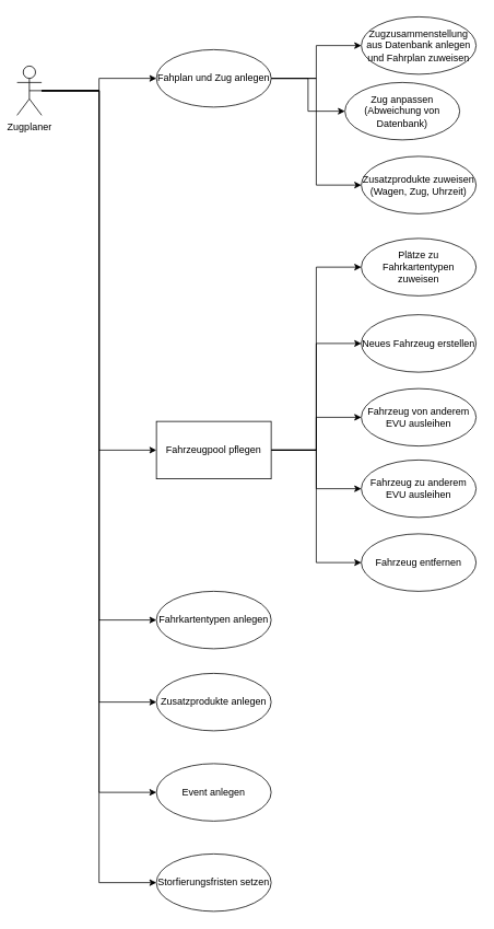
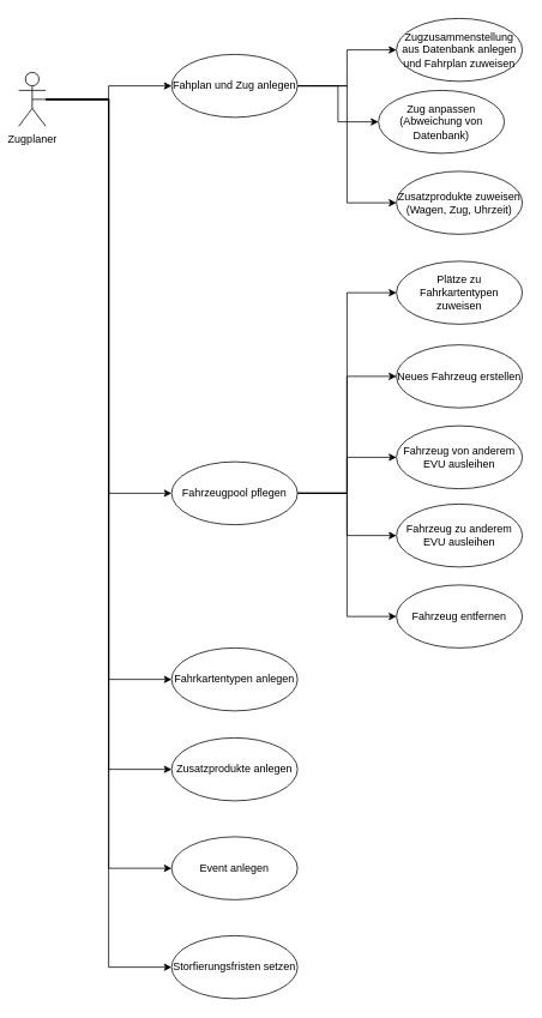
  <mxCell id="0" />
  <mxCell id="1" parent="0" />
  <mxCell id="2" style="edgeStyle=orthogonalEdgeStyle;rounded=0;orthogonalLoop=1;jettySize=auto;html=1;exitX=0.5;exitY=0.5;exitDx=0;exitDy=0;exitPerimeter=0;entryX=0;entryY=0.5;entryDx=0;entryDy=0;" edge="1" parent="1" source="7" target="11"><mxGeometry relative="1" as="geometry" /></mxCell>
  <mxCell id="3" style="edgeStyle=orthogonalEdgeStyle;rounded=0;orthogonalLoop=1;jettySize=auto;html=1;entryX=0;entryY=0.5;entryDx=0;entryDy=0;" edge="1" parent="1" source="7" target="17"><mxGeometry relative="1" as="geometry" /></mxCell>
  <mxCell id="4" style="edgeStyle=orthogonalEdgeStyle;rounded=0;orthogonalLoop=1;jettySize=auto;html=1;entryX=0;entryY=0.5;entryDx=0;entryDy=0;" edge="1" parent="1" source="7" target="20"><mxGeometry relative="1" as="geometry" /></mxCell>
  <mxCell id="5" style="edgeStyle=orthogonalEdgeStyle;rounded=0;orthogonalLoop=1;jettySize=auto;html=1;entryX=0;entryY=0.5;entryDx=0;entryDy=0;" edge="1" parent="1" source="7" target="29"><mxGeometry relative="1" as="geometry" /></mxCell>
  <mxCell id="6" style="edgeStyle=orthogonalEdgeStyle;rounded=0;orthogonalLoop=1;jettySize=auto;html=1;entryX=0;entryY=0.5;entryDx=0;entryDy=0;" edge="1" parent="1" source="7" target="30"><mxGeometry relative="1" as="geometry" /></mxCell>
  <mxCell id="7" value="Zugplaner" style="shape=umlActor;verticalLabelPosition=bottom;verticalAlign=top;html=1;outlineConnect=0;" vertex="1" parent="1"><mxGeometry x="20" y="80" width="30" height="60" as="geometry" /></mxCell>
  <mxCell id="8" style="edgeStyle=orthogonalEdgeStyle;rounded=0;orthogonalLoop=1;jettySize=auto;html=1;entryX=0;entryY=0.5;entryDx=0;entryDy=0;" edge="1" parent="1" source="11" target="18"><mxGeometry relative="1" as="geometry" /></mxCell>
  <mxCell id="9" style="edgeStyle=orthogonalEdgeStyle;rounded=0;orthogonalLoop=1;jettySize=auto;html=1;entryX=0;entryY=0.5;entryDx=0;entryDy=0;" edge="1" parent="1" source="11" target="19"><mxGeometry relative="1" as="geometry" /></mxCell>
  <mxCell id="10" style="edgeStyle=orthogonalEdgeStyle;rounded=0;orthogonalLoop=1;jettySize=auto;html=1;entryX=0;entryY=0.5;entryDx=0;entryDy=0;" edge="1" parent="1" source="11" target="27"><mxGeometry relative="1" as="geometry" /></mxCell>
  <mxCell id="11" value="&lt;div&gt;Fahplan und Zug anlegen&lt;/div&gt;" style="ellipse;whiteSpace=wrap;html=1;" vertex="1" parent="1"><mxGeometry x="190" y="60" width="140" height="70" as="geometry" /></mxCell>
  <mxCell id="12" style="edgeStyle=orthogonalEdgeStyle;rounded=0;orthogonalLoop=1;jettySize=auto;html=1;entryX=0;entryY=0.5;entryDx=0;entryDy=0;" edge="1" parent="1" source="17" target="21"><mxGeometry relative="1" as="geometry" /></mxCell>
  <mxCell id="13" style="edgeStyle=orthogonalEdgeStyle;rounded=0;orthogonalLoop=1;jettySize=auto;html=1;entryX=0;entryY=0.5;entryDx=0;entryDy=0;" edge="1" parent="1" source="17" target="23"><mxGeometry relative="1" as="geometry" /></mxCell>
  <mxCell id="14" style="edgeStyle=orthogonalEdgeStyle;rounded=0;orthogonalLoop=1;jettySize=auto;html=1;entryX=0;entryY=0.5;entryDx=0;entryDy=0;" edge="1" parent="1" source="17" target="24"><mxGeometry relative="1" as="geometry" /></mxCell>
  <mxCell id="15" style="edgeStyle=orthogonalEdgeStyle;rounded=0;orthogonalLoop=1;jettySize=auto;html=1;" edge="1" parent="1" source="17" target="26"><mxGeometry relative="1" as="geometry" /></mxCell>
  <mxCell id="16" style="edgeStyle=orthogonalEdgeStyle;rounded=0;orthogonalLoop=1;jettySize=auto;html=1;entryX=0;entryY=0.5;entryDx=0;entryDy=0;" edge="1" parent="1" source="17" target="25"><mxGeometry relative="1" as="geometry" /></mxCell>
- <mxCell id="17" value="Fahrzeugpool pflegen" style="whiteSpace=wrap;html=1;rounded=0;" vertex="1" parent="1"><mxGeometry x="190" y="513" width="140" height="70" as="geometry" /></mxCell>
+ <mxCell id="17" value="Fahrzeugpool pflegen" style="ellipse;whiteSpace=wrap;html=1;" vertex="1" parent="1"><mxGeometry x="190" y="513" width="140" height="70" as="geometry" /></mxCell>
  <mxCell id="18" value="Zugzusammenstellung aus Datenbank anlegen und Fahrplan zuweisen" style="ellipse;whiteSpace=wrap;html=1;" vertex="1" parent="1"><mxGeometry x="440" y="20" width="140" height="70" as="geometry" /></mxCell>
  <mxCell id="19" value="Zug anpassen (Abweichung von Datenbank)" style="ellipse;whiteSpace=wrap;html=1;" vertex="1" parent="1"><mxGeometry x="420" y="100" width="140" height="70" as="geometry" /></mxCell>
  <mxCell id="20" value="Fahrkartentypen anlegen" style="ellipse;whiteSpace=wrap;html=1;" vertex="1" parent="1"><mxGeometry x="190" y="720" width="140" height="70" as="geometry" /></mxCell>
  <mxCell id="21" value="Plätze zu Fahrkartentypen zuweisen" style="ellipse;whiteSpace=wrap;html=1;" vertex="1" parent="1"><mxGeometry x="440" y="290" width="140" height="70" as="geometry" /></mxCell>
  <mxCell id="22" value="Zusatzprodukte anlegen" style="ellipse;whiteSpace=wrap;html=1;" vertex="1" parent="1"><mxGeometry x="190" y="820" width="140" height="70" as="geometry" /></mxCell>
  <mxCell id="23" value="Neues Fahrzeug erstellen" style="ellipse;whiteSpace=wrap;html=1;" vertex="1" parent="1"><mxGeometry x="440" y="383" width="140" height="70" as="geometry" /></mxCell>
  <mxCell id="24" value="Fahrzeug von anderem EVU ausleihen" style="ellipse;whiteSpace=wrap;html=1;" vertex="1" parent="1"><mxGeometry x="440" y="473" width="140" height="70" as="geometry" /></mxCell>
  <mxCell id="25" value="Fahrzeug entfernen" style="ellipse;whiteSpace=wrap;html=1;" vertex="1" parent="1"><mxGeometry x="440" y="650" width="140" height="70" as="geometry" /></mxCell>
  <mxCell id="26" value="Fahrzeug zu anderem EVU ausleihen" style="ellipse;whiteSpace=wrap;html=1;" vertex="1" parent="1"><mxGeometry x="440" y="560" width="140" height="70" as="geometry" /></mxCell>
  <mxCell id="27" value="Zusatzprodukte zuweisen (Wagen, Zug, Uhrzeit)" style="ellipse;whiteSpace=wrap;html=1;" vertex="1" parent="1"><mxGeometry x="440" y="190" width="140" height="70" as="geometry" /></mxCell>
  <mxCell id="28" style="edgeStyle=orthogonalEdgeStyle;rounded=0;orthogonalLoop=1;jettySize=auto;html=1;entryX=0;entryY=0.5;entryDx=0;entryDy=0;" edge="1" parent="1" source="7" target="22"><mxGeometry relative="1" as="geometry" /></mxCell>
  <mxCell id="29" value="Event anlegen" style="ellipse;whiteSpace=wrap;html=1;" vertex="1" parent="1"><mxGeometry x="190" y="930" width="140" height="70" as="geometry" /></mxCell>
  <mxCell id="30" value="Storfierungsfristen setzen" style="ellipse;whiteSpace=wrap;html=1;" vertex="1" parent="1"><mxGeometry x="190" y="1040" width="140" height="70" as="geometry" /></mxCell>
